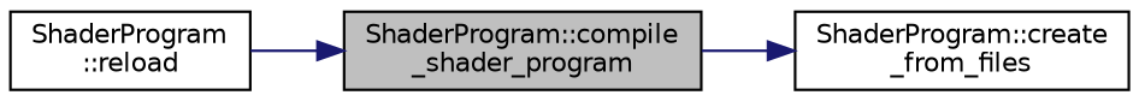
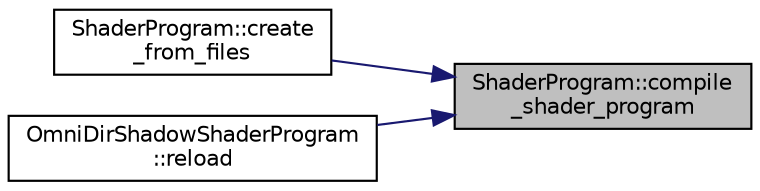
  digraph {
    rankdir=RL
    node [color=black fontname=Helvetica fontsize=10 shape=record]
    edge [color=midnightblue dir=back fontname=Helvetica fontsize=10 labelfontname=Helvetica labelfontsize=10 style=solid]
    n1 [fillcolor=grey75 fontcolor=black height=0.2 label="ShaderProgram::compile\l_shader_program" style=filled width=0.4]
    n2 [height=0.2 label="ShaderProgram::create\l_from_files" width=0.4]
-   n3 [height=0.2 label="ShaderProgram\l::reload" width=0.4]
-   n2 -> n1
+   n3 [height=0.2 label="OmniDirShadowShaderProgram\l::reload" width=0.4]
+   n1 -> n2
    n1 -> n3
  }
